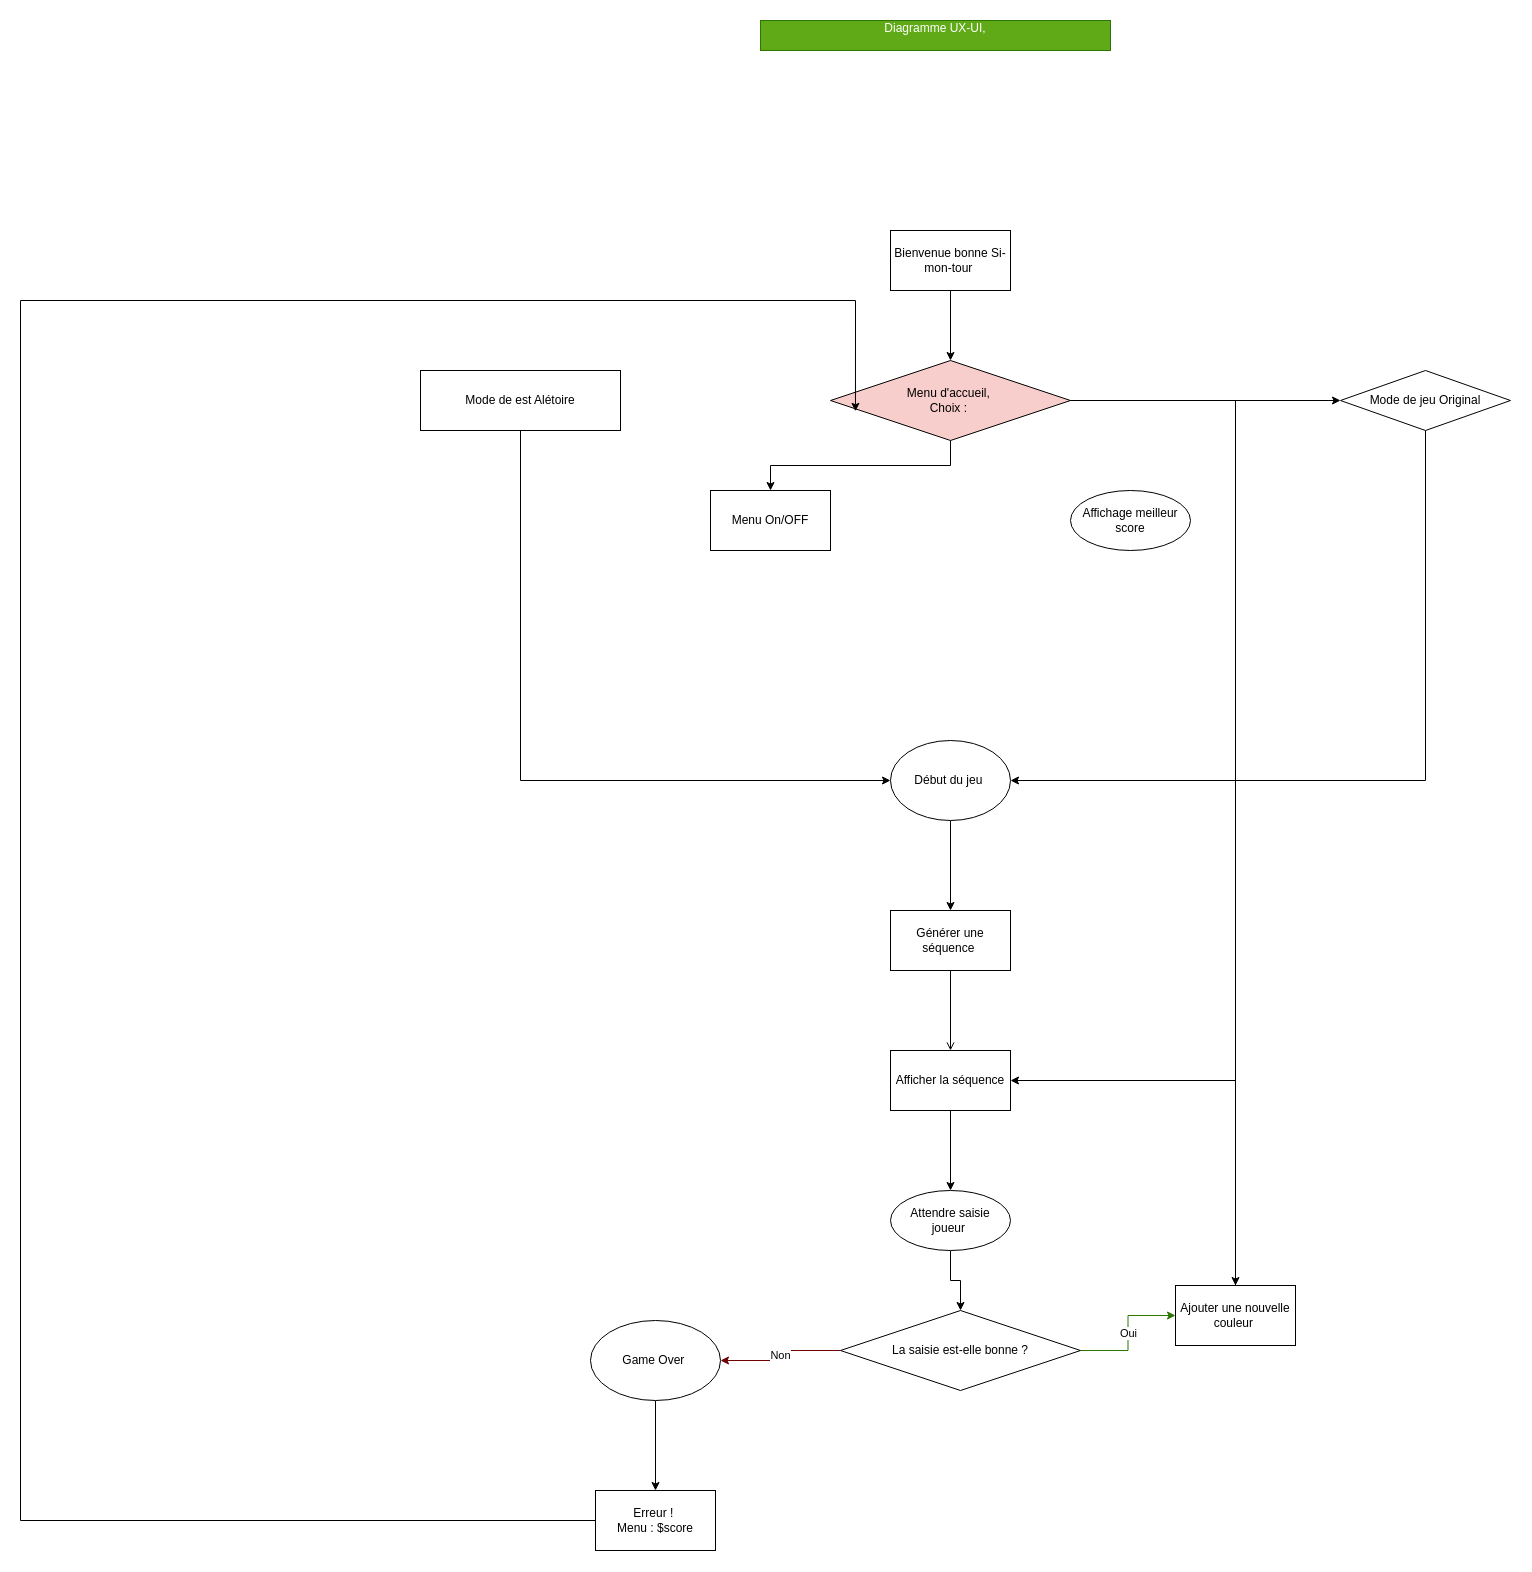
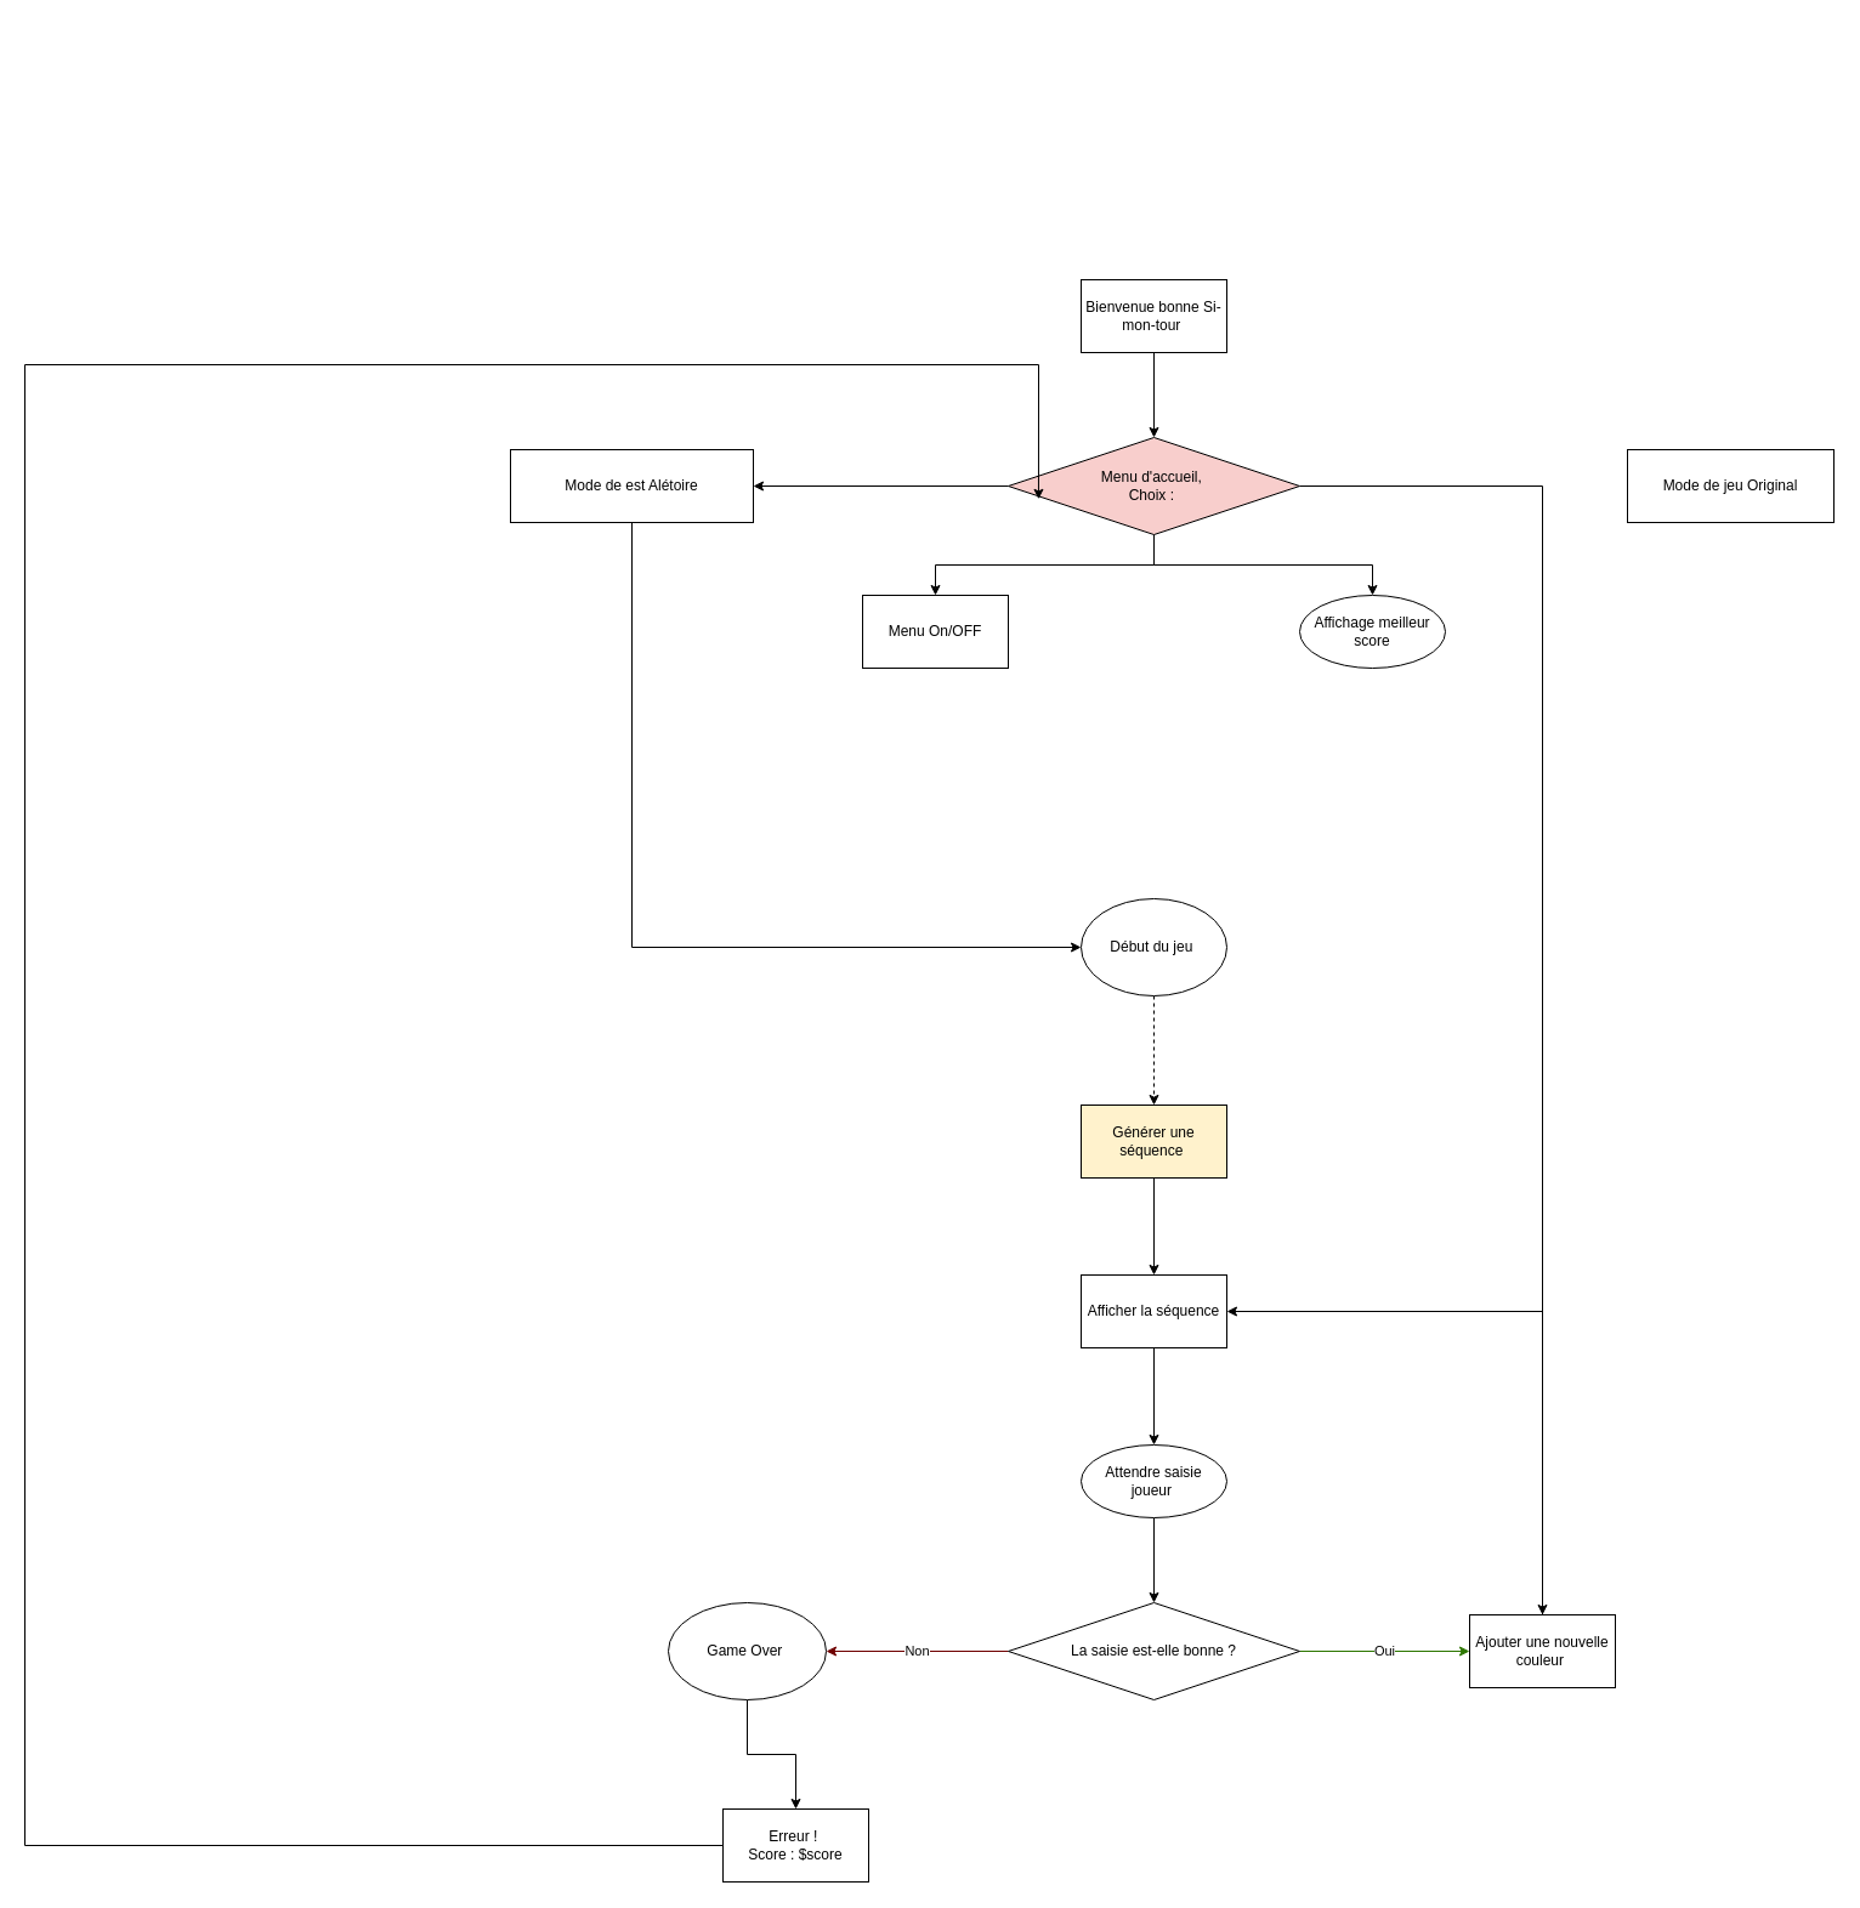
  <mxCell id="0" />
  <mxCell id="1" parent="0" />
- <mxCell id="2" value="" style="edgeStyle=orthogonalEdgeStyle;rounded=0;orthogonalLoop=1;jettySize=auto;html=1;" parent="1" source="3" target="5" edge="1"><mxGeometry relative="1" as="geometry" /></mxCell>
+ <mxCell id="2" value="" style="edgeStyle=orthogonalEdgeStyle;rounded=0;orthogonalLoop=1;jettySize=auto;html=1;dashed=1;" parent="1" source="3" target="5" edge="1"><mxGeometry relative="1" as="geometry" /></mxCell>
  <mxCell id="3" value="Début du jeu&amp;nbsp;" style="ellipse;whiteSpace=wrap;html=1;" parent="1" vertex="1"><mxGeometry x="890" y="740" width="120" height="80" as="geometry" /></mxCell>
- <mxCell id="4" value="" style="edgeStyle=orthogonalEdgeStyle;rounded=0;orthogonalLoop=1;jettySize=auto;html=1;endArrow=open;" parent="1" source="5" target="7" edge="1"><mxGeometry relative="1" as="geometry" /></mxCell>
- <mxCell id="5" value="Générer une séquence&amp;nbsp;" style="whiteSpace=wrap;html=1;" parent="1" vertex="1"><mxGeometry x="890" y="910" width="120" height="60" as="geometry" /></mxCell>
+ <mxCell id="4" value="" style="edgeStyle=orthogonalEdgeStyle;rounded=0;orthogonalLoop=1;jettySize=auto;html=1;" parent="1" source="5" target="7" edge="1"><mxGeometry relative="1" as="geometry" /></mxCell>
+ <mxCell id="5" value="Générer une séquence&amp;nbsp;" style="whiteSpace=wrap;html=1;fillColor=#fff2cc;" parent="1" vertex="1"><mxGeometry x="890" y="910" width="120" height="60" as="geometry" /></mxCell>
  <mxCell id="6" value="" style="edgeStyle=orthogonalEdgeStyle;rounded=0;orthogonalLoop=1;jettySize=auto;html=1;" parent="1" source="7" target="9" edge="1"><mxGeometry relative="1" as="geometry" /></mxCell>
  <mxCell id="7" value="Afficher la séquence" style="whiteSpace=wrap;html=1;" parent="1" vertex="1"><mxGeometry x="890" y="1050" width="120" height="60" as="geometry" /></mxCell>
  <mxCell id="8" value="" style="edgeStyle=orthogonalEdgeStyle;rounded=0;orthogonalLoop=1;jettySize=auto;html=1;" parent="1" source="9" target="12" edge="1"><mxGeometry relative="1" as="geometry" /></mxCell>
  <mxCell id="9" value="Attendre saisie joueur&amp;nbsp;" style="ellipse;whiteSpace=wrap;html=1;" parent="1" vertex="1"><mxGeometry x="890" y="1190" width="120" height="60" as="geometry" /></mxCell>
  <mxCell id="10" value="Oui" style="edgeStyle=orthogonalEdgeStyle;rounded=0;orthogonalLoop=1;jettySize=auto;html=1;fillColor=#60a917;strokeColor=#2D7600;" parent="1" source="12" target="14" edge="1"><mxGeometry relative="1" as="geometry" /></mxCell>
  <mxCell id="11" value="Non" style="edgeStyle=orthogonalEdgeStyle;rounded=0;orthogonalLoop=1;jettySize=auto;html=1;fillColor=#a20025;strokeColor=#6F0000;" parent="1" source="12" target="16" edge="1"><mxGeometry relative="1" as="geometry" /></mxCell>
- <mxCell id="12" value="La saisie est-elle bonne ?" style="rhombus;whiteSpace=wrap;html=1;" parent="1" vertex="1"><mxGeometry x="840" y="1310" width="240" height="80" as="geometry" /></mxCell>
+ <mxCell id="12" value="La saisie est-elle bonne ?" style="rhombus;whiteSpace=wrap;html=1;" parent="1" vertex="1"><mxGeometry x="830" y="1320" width="240" height="80" as="geometry" /></mxCell>
  <mxCell id="13" style="edgeStyle=orthogonalEdgeStyle;rounded=0;orthogonalLoop=1;jettySize=auto;html=1;exitX=0.5;exitY=0;exitDx=0;exitDy=0;entryX=1;entryY=0.5;entryDx=0;entryDy=0;" parent="1" source="14" target="7" edge="1"><mxGeometry relative="1" as="geometry" /></mxCell>
- <mxCell id="14" value="Ajouter une nouvelle couleur&amp;nbsp;" style="whiteSpace=wrap;html=1;" parent="1" vertex="1"><mxGeometry x="1175" y="1285" width="120" height="60" as="geometry" /></mxCell>
+ <mxCell id="14" value="Ajouter une nouvelle couleur&amp;nbsp;" style="whiteSpace=wrap;html=1;" parent="1" vertex="1"><mxGeometry x="1210" y="1330" width="120" height="60" as="geometry" /></mxCell>
  <mxCell id="15" value="" style="edgeStyle=orthogonalEdgeStyle;rounded=0;orthogonalLoop=1;jettySize=auto;html=1;" parent="1" source="16" target="17" edge="1"><mxGeometry relative="1" as="geometry" /></mxCell>
- <mxCell id="16" value="Game Over&amp;nbsp;" style="ellipse;whiteSpace=wrap;html=1;" parent="1" vertex="1"><mxGeometry x="590" y="1320" width="130" height="80" as="geometry" /></mxCell>
- <mxCell id="17" value="Erreur !&amp;nbsp;&lt;div&gt;Menu : $score&lt;/div&gt;" style="whiteSpace=wrap;html=1;" parent="1" vertex="1"><mxGeometry x="595" y="1490" width="120" height="60" as="geometry" /></mxCell>
- <mxCell id="18" value="Diagramme UX-UI,&lt;div&gt;&lt;br&gt;&lt;/div&gt;" style="text;html=1;align=center;verticalAlign=middle;whiteSpace=wrap;rounded=0;fillColor=#60a917;fontColor=#ffffff;strokeColor=#2D7600;" vertex="1" parent="1"><mxGeometry x="760" y="20" width="350" height="30" as="geometry" /></mxCell>
+ <mxCell id="16" value="Game Over&amp;nbsp;" style="ellipse;whiteSpace=wrap;html=1;" parent="1" vertex="1"><mxGeometry x="550" y="1320" width="130" height="80" as="geometry" /></mxCell>
+ <mxCell id="17" value="Erreur !&amp;nbsp;&lt;div&gt;Score : $score&lt;/div&gt;" style="whiteSpace=wrap;html=1;" parent="1" vertex="1"><mxGeometry x="595" y="1490" width="120" height="60" as="geometry" /></mxCell>
  <mxCell id="19" value="" style="edgeStyle=orthogonalEdgeStyle;rounded=0;orthogonalLoop=1;jettySize=auto;html=1;" edge="1" parent="1" source="20" target="25"><mxGeometry relative="1" as="geometry" /></mxCell>
  <mxCell id="20" value="Bienvenue bonne Si-mon-tour&amp;nbsp;" style="rounded=0;whiteSpace=wrap;html=1;" vertex="1" parent="1"><mxGeometry x="890" y="230" width="120" height="60" as="geometry" /></mxCell>
  <mxCell id="21" value="" style="edgeStyle=orthogonalEdgeStyle;rounded=0;orthogonalLoop=1;jettySize=auto;html=1;" edge="1" parent="1" source="25" target="14"><mxGeometry relative="1" as="geometry" /></mxCell>
+ <mxCell id="22" value="" style="edgeStyle=orthogonalEdgeStyle;rounded=0;orthogonalLoop=1;jettySize=auto;html=1;" edge="1" parent="1" source="25" target="29"><mxGeometry relative="1" as="geometry" /></mxCell>
  <mxCell id="23" value="" style="edgeStyle=orthogonalEdgeStyle;rounded=0;orthogonalLoop=1;jettySize=auto;html=1;" edge="1" parent="1" source="25" target="30"><mxGeometry relative="1" as="geometry" /></mxCell>
- <mxCell id="24" value="" style="edgeStyle=orthogonalEdgeStyle;rounded=0;orthogonalLoop=1;jettySize=auto;html=1;" edge="1" parent="1" source="25" target="27"><mxGeometry relative="1" as="geometry" /></mxCell>
+ <mxCell id="24" value="" style="edgeStyle=orthogonalEdgeStyle;rounded=0;orthogonalLoop=1;jettySize=auto;html=1;" edge="1" parent="1" source="25" target="31"><mxGeometry relative="1" as="geometry" /></mxCell>
  <mxCell id="25" value="Menu d'accueil,&amp;nbsp;&lt;div&gt;Choix :&amp;nbsp;&lt;/div&gt;" style="rhombus;whiteSpace=wrap;html=1;rounded=0;fillColor=#f8cecc;" vertex="1" parent="1"><mxGeometry x="830" y="360" width="240" height="80" as="geometry" /></mxCell>
- <mxCell id="26" style="edgeStyle=orthogonalEdgeStyle;rounded=0;orthogonalLoop=1;jettySize=auto;html=1;exitX=0.5;exitY=1;exitDx=0;exitDy=0;entryX=1;entryY=0.5;entryDx=0;entryDy=0;" edge="1" parent="1" source="27" target="3"><mxGeometry relative="1" as="geometry" /></mxCell>
- <mxCell id="27" value="Mode de jeu Original" style="rhombus;whiteSpace=wrap;html=1;" vertex="1" parent="1"><mxGeometry x="1340" y="370" width="170" height="60" as="geometry" /></mxCell>
+ <mxCell id="27" value="Mode de jeu Original" style="whiteSpace=wrap;html=1;rounded=0;" vertex="1" parent="1"><mxGeometry x="1340" y="370" width="170" height="60" as="geometry" /></mxCell>
  <mxCell id="28" style="edgeStyle=orthogonalEdgeStyle;rounded=0;orthogonalLoop=1;jettySize=auto;html=1;exitX=0.5;exitY=1;exitDx=0;exitDy=0;entryX=0;entryY=0.5;entryDx=0;entryDy=0;" edge="1" parent="1" source="29" target="3"><mxGeometry relative="1" as="geometry" /></mxCell>
  <mxCell id="29" value="Mode de est Alétoire" style="whiteSpace=wrap;html=1;rounded=0;" vertex="1" parent="1"><mxGeometry x="420" y="370" width="200" height="60" as="geometry" /></mxCell>
  <mxCell id="30" value="Menu On/OFF" style="rounded=0;whiteSpace=wrap;html=1;" vertex="1" parent="1"><mxGeometry x="710" y="490" width="120" height="60" as="geometry" /></mxCell>
  <mxCell id="31" value="Affichage meilleur score" style="ellipse;whiteSpace=wrap;html=1;" vertex="1" parent="1"><mxGeometry x="1070" y="490" width="120" height="60" as="geometry" /></mxCell>
  <mxCell id="32" style="edgeStyle=orthogonalEdgeStyle;rounded=0;orthogonalLoop=1;jettySize=auto;html=1;exitX=0;exitY=0.5;exitDx=0;exitDy=0;entryX=0.104;entryY=0.635;entryDx=0;entryDy=0;entryPerimeter=0;" edge="1" parent="1" source="17" target="25"><mxGeometry relative="1" as="geometry"><Array as="points"><mxPoint x="20" y="1520" /><mxPoint x="20" y="300" /><mxPoint x="855" y="300" /></Array></mxGeometry></mxCell>
